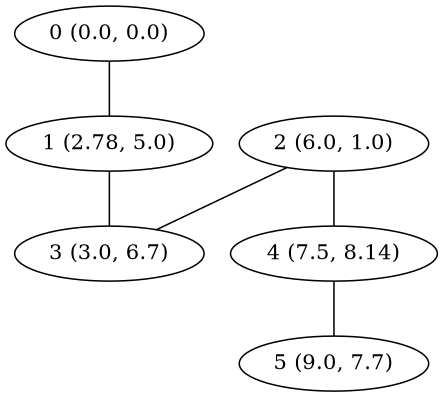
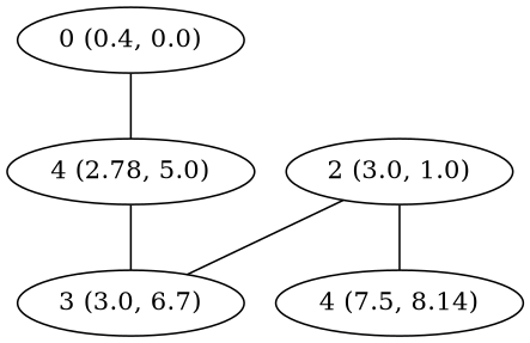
  graph {
-   n1 [label="0 (0.0, 0.0)"]
-   n2 [label="1 (2.78, 5.0)"]
-   n3 [label="2 (6.0, 1.0)"]
+   n1 [label="0 (0.4, 0.0)"]
+   n2 [label="4 (2.78, 5.0)"]
+   n3 [label="2 (3.0, 1.0)"]
    n4 [label="4 (7.5, 8.14)"]
    n5 [label="3 (3.0, 6.7)"]
-   n6 [label="5 (9.0, 7.7)"]
    n1 -- n2
    n2 -- n5
    n3 -- n4
    n3 -- n5
-   n4 -- n6
  }
